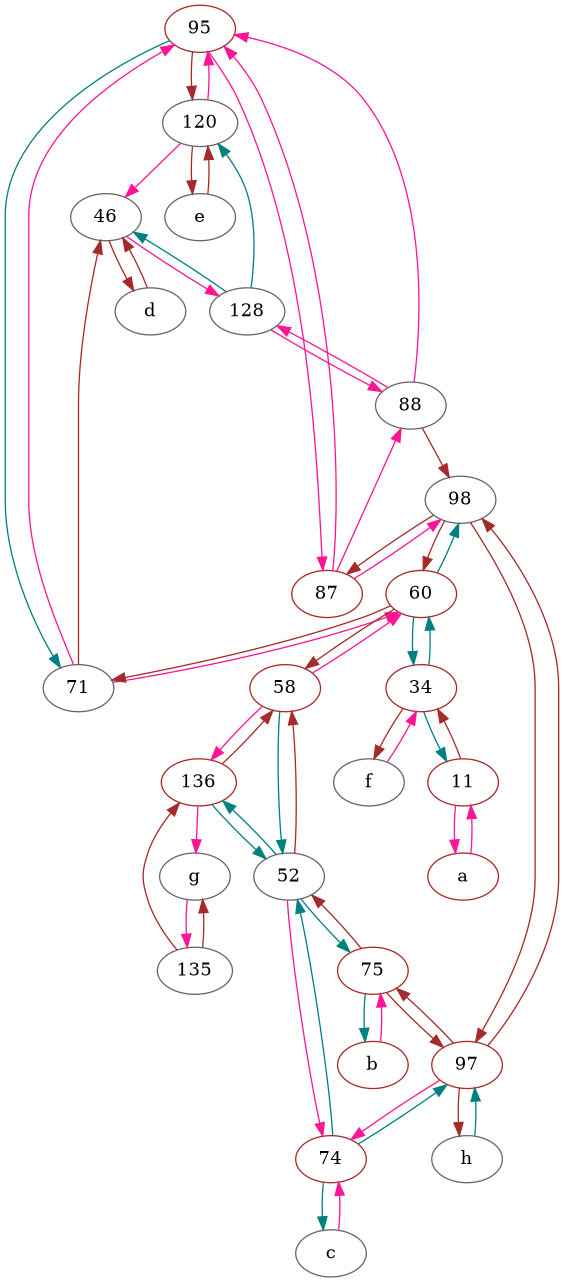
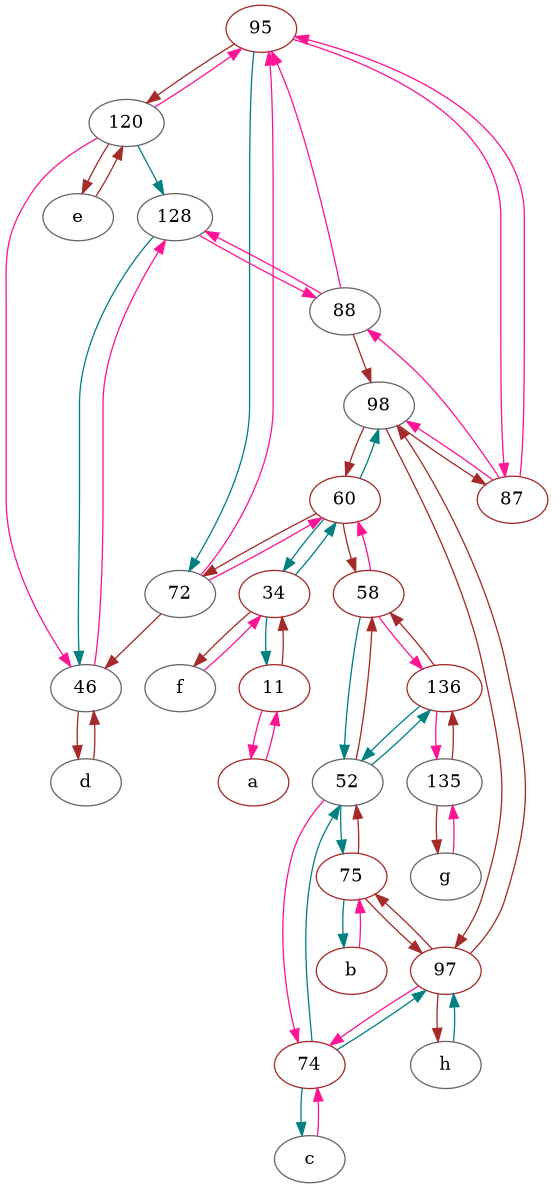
  digraph {
    node [color=gray40]
    edge [color=brown]
    95 [color=brown]
    120
-   71
+   71 [label=72]
    87 [color=brown]
    e
    46
    60 [color=brown]
    98
    88
    34 [color=brown]
    f
    11 [color=brown]
    97 [color=brown]
    75 [color=brown]
    h
    74 [color=brown]
    58 [color=brown]
    52
    b [color=brown]
    136 [color=brown]
    a [color=brown]
    c
    128
    d
    135
    g
    95 -> 120
    95 -> 71 [color=teal]
    95 -> 87 [color=deeppink]
    120 -> 95 [color=deeppink]
    120 -> e
    120 -> 46 [color=deeppink]
    71 -> 95 [color=deeppink]
    71 -> 46
    71 -> 60 [color=deeppink]
    87 -> 95 [color=deeppink]
    87 -> 98 [color=deeppink]
    87 -> 88 [color=deeppink]
    e -> 120
    46 -> 128 [color=deeppink]
    46 -> d
    60 -> 71
    60 -> 98 [color=teal]
    60 -> 34 [color=teal]
    60 -> 58
    98 -> 87
    98 -> 60
    98 -> 97
    88 -> 95 [color=deeppink]
    88 -> 98
    88 -> 128 [color=deeppink]
    34 -> 60 [color=teal]
    34 -> f
    34 -> 11 [color=teal]
    f -> 34 [color=deeppink]
    11 -> 34
    11 -> a [color=deeppink]
    97 -> 98
    97 -> 75
    97 -> h
    97 -> 74 [color=deeppink]
    75 -> 97
    75 -> 52
    75 -> b [color=teal]
    h -> 97 [color=teal]
    74 -> 97 [color=teal]
    74 -> 52 [color=teal]
    74 -> c [color=teal]
    58 -> 60 [color=deeppink]
    58 -> 52 [color=teal]
    58 -> 136 [color=deeppink]
    52 -> 75 [color=teal]
    52 -> 74 [color=deeppink]
    52 -> 58
    52 -> 136 [color=teal]
    b -> 75 [color=deeppink]
    136 -> 58
    136 -> 52 [color=teal]
-   136 -> g [color=deeppink]
+   136 -> 135 [color=deeppink]
    a -> 11 [color=deeppink]
    c -> 74 [color=deeppink]
-   128 -> 120 [color=teal]
+   120 -> 128 [color=teal]
    128 -> 46 [color=teal]
    128 -> 88 [color=deeppink]
    d -> 46
    135 -> 136
    135 -> g
    g -> 135 [color=deeppink]
  }
